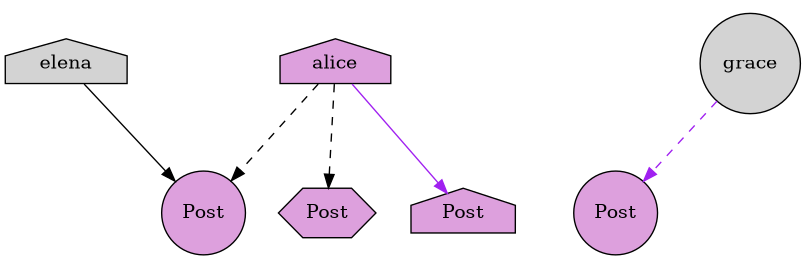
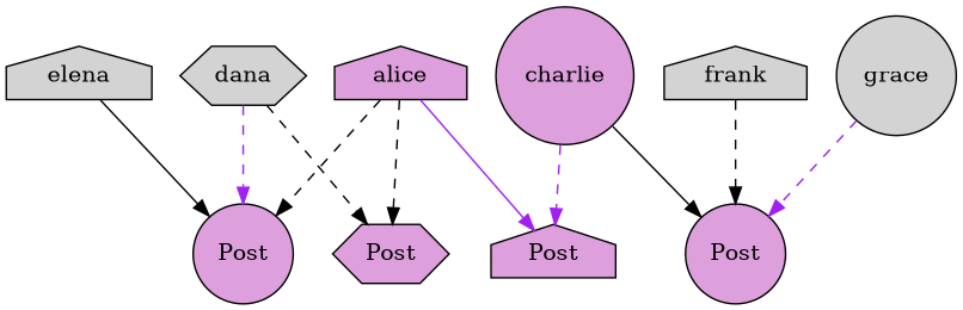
  digraph {
    node [fillcolor=plum shape=house style=filled]
    edge [color=black style=dashed]
    n1 [label=Post]
    alice
    n3 [label=Post shape=hexagon]
    n4 [label=Post shape=circle]
+   charlie [shape=circle]
    n6 [label=Post shape=circle]
+   dana [fillcolor=lightgrey shape=hexagon]
    elena [fillcolor=lightgrey]
+   frank [fillcolor=lightgrey]
    grace [fillcolor=lightgrey shape=circle]
    alice -> n1 [color=purple style=""]
    alice -> n3
    alice -> n4
+   charlie -> n1 [color=purple]
+   charlie -> n6 [style=""]
+   dana -> n3
+   dana -> n4 [color=purple]
    elena -> n4 [style=""]
+   frank -> n6
    grace -> n6 [color=purple]
  }
